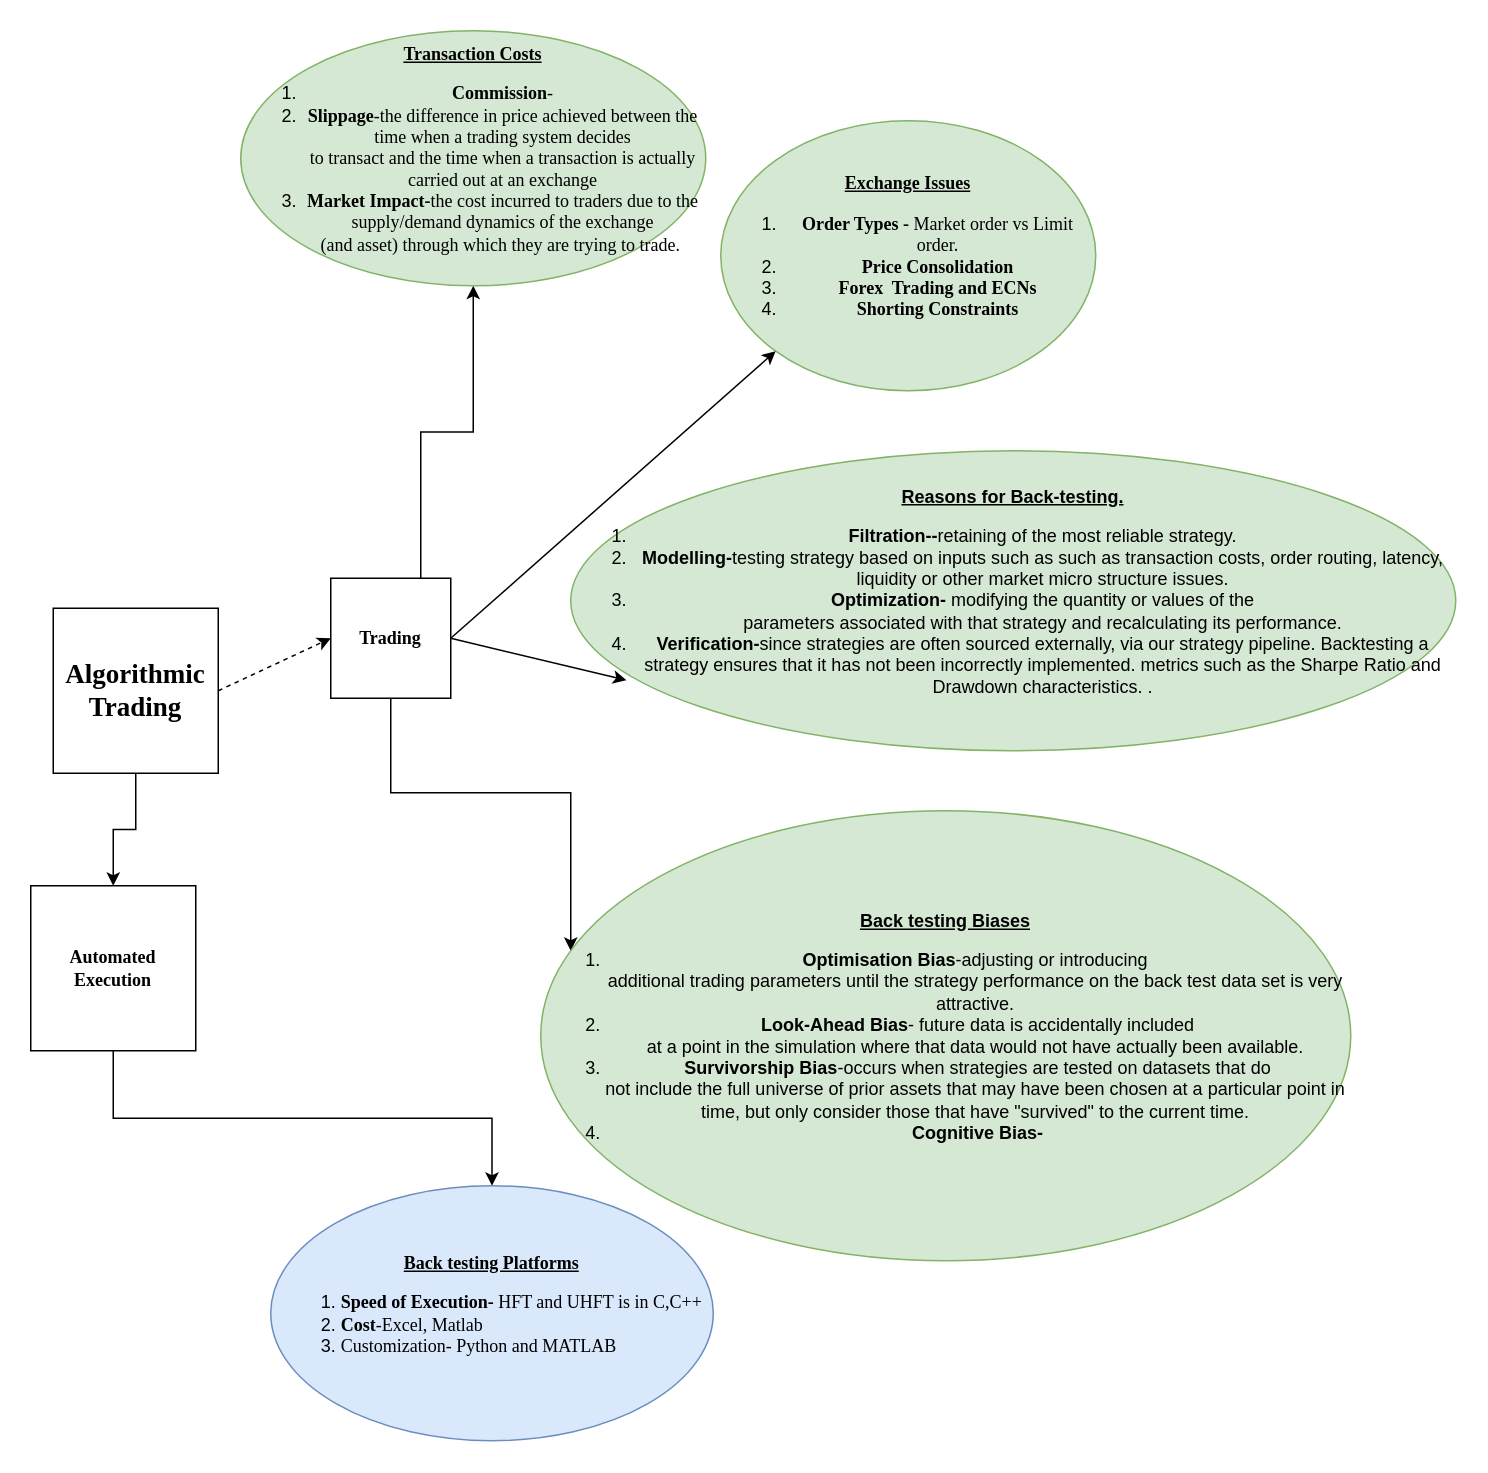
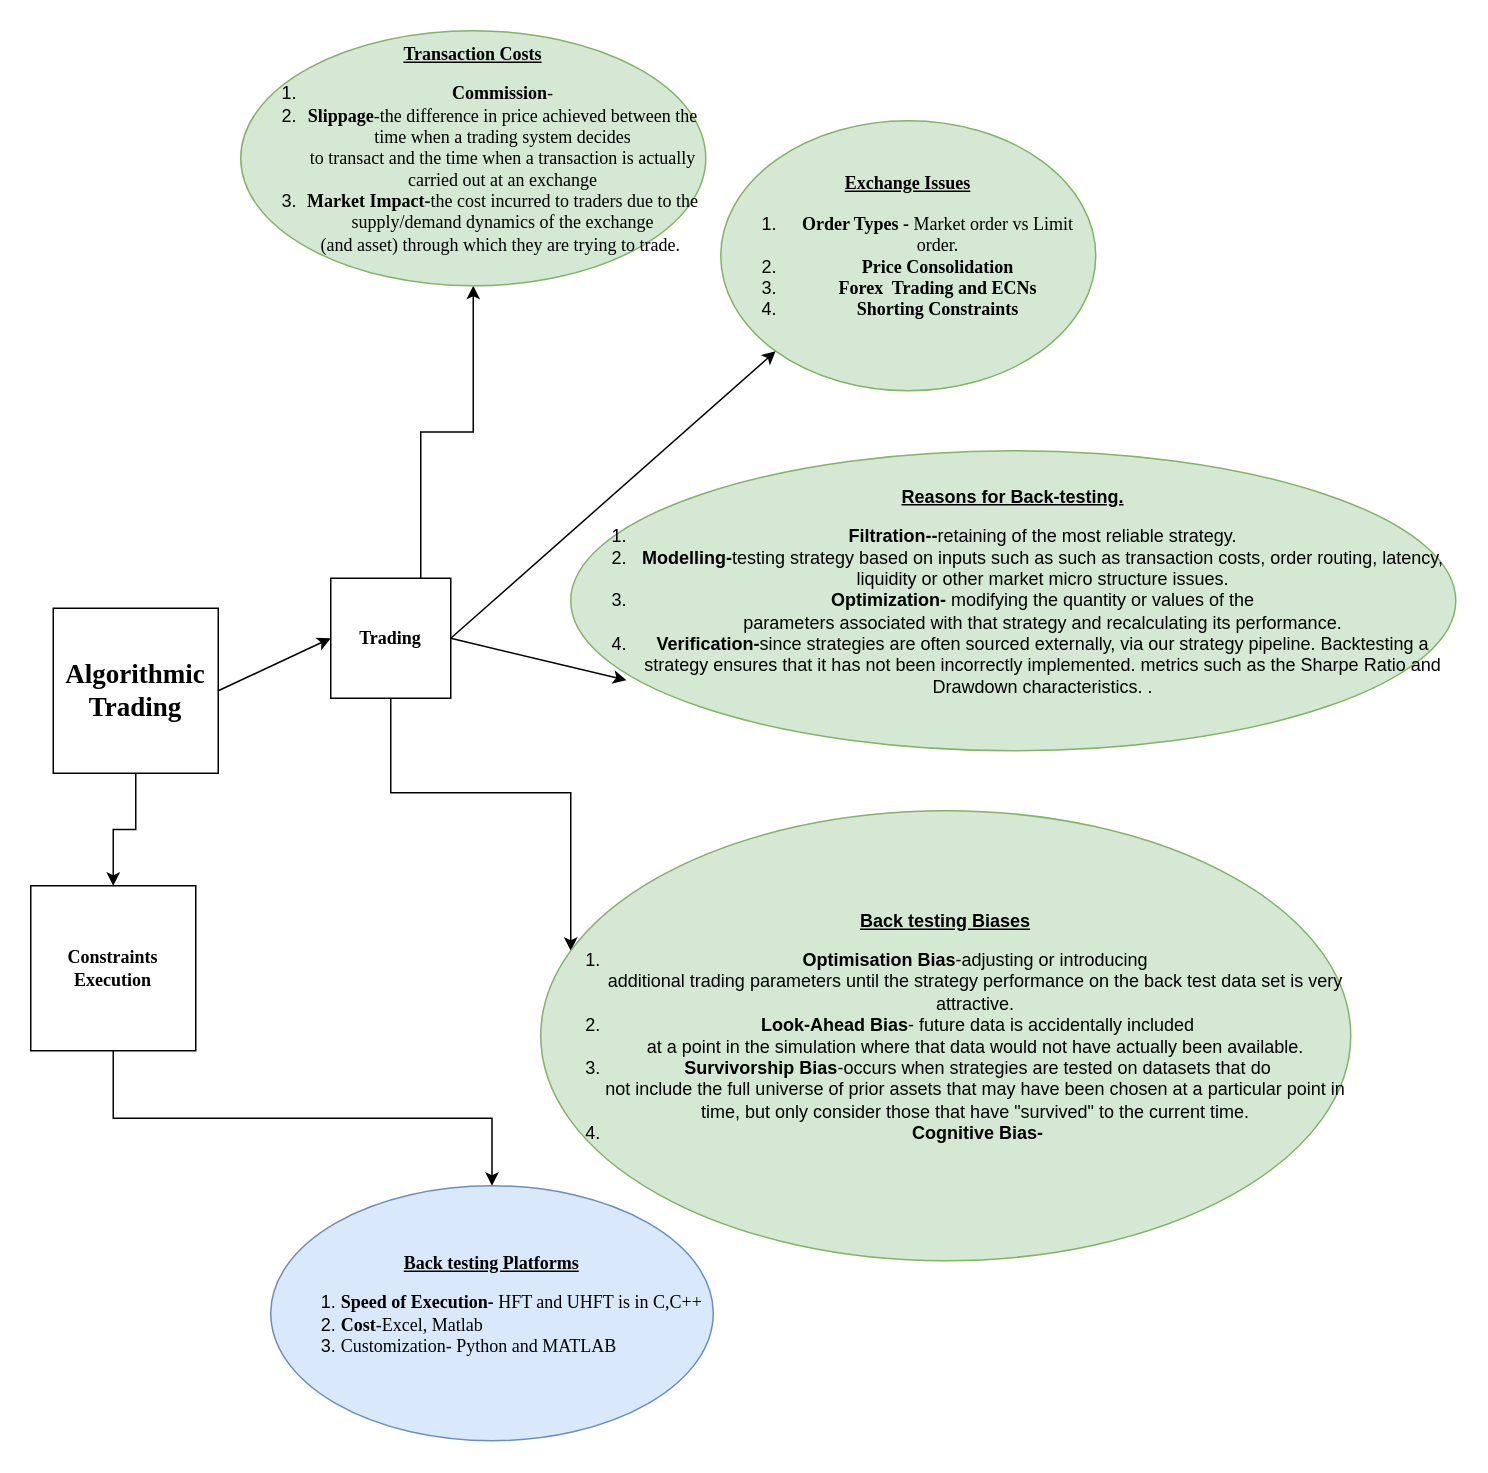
  <mxCell id="0" />
  <mxCell id="1" parent="0" />
  <mxCell id="2" style="edgeStyle=orthogonalEdgeStyle;rounded=0;orthogonalLoop=1;jettySize=auto;html=1;exitX=0.5;exitY=1;exitDx=0;exitDy=0;entryX=0.5;entryY=0;entryDx=0;entryDy=0;" edge="1" parent="1" source="3" target="15"><mxGeometry relative="1" as="geometry" /></mxCell>
  <mxCell id="3" value="&lt;b&gt;&lt;font face=&quot;Garamond&quot; style=&quot;font-size: 18px;&quot;&gt;Algorithmic Trading&lt;/font&gt;&lt;/b&gt;" style="whiteSpace=wrap;html=1;aspect=fixed;" vertex="1" parent="1"><mxGeometry x="35" y="405" width="110" height="110" as="geometry" /></mxCell>
- <mxCell id="4" value="" style="endArrow=classic;html=1;rounded=0;exitX=1;exitY=0.5;exitDx=0;exitDy=0;entryX=0;entryY=0.5;entryDx=0;entryDy=0;dashed=1;" edge="1" parent="1" source="3" target="7"><mxGeometry width="50" height="50" relative="1" as="geometry"><mxPoint x="-310" y="520" as="sourcePoint" /><mxPoint x="-140" y="500" as="targetPoint" /></mxGeometry></mxCell>
+ <mxCell id="4" value="" style="endArrow=classic;html=1;rounded=0;exitX=1;exitY=0.5;exitDx=0;exitDy=0;entryX=0;entryY=0.5;entryDx=0;entryDy=0;" edge="1" parent="1" source="3" target="7"><mxGeometry width="50" height="50" relative="1" as="geometry"><mxPoint x="-310" y="520" as="sourcePoint" /><mxPoint x="-140" y="500" as="targetPoint" /></mxGeometry></mxCell>
  <mxCell id="5" style="edgeStyle=orthogonalEdgeStyle;rounded=0;orthogonalLoop=1;jettySize=auto;html=1;exitX=0.75;exitY=0;exitDx=0;exitDy=0;entryX=0.5;entryY=1;entryDx=0;entryDy=0;" edge="1" parent="1" source="7" target="13"><mxGeometry relative="1" as="geometry" /></mxCell>
  <mxCell id="6" style="edgeStyle=orthogonalEdgeStyle;rounded=0;orthogonalLoop=1;jettySize=auto;html=1;exitX=0.5;exitY=1;exitDx=0;exitDy=0;" edge="1" parent="1" source="7" target="8"><mxGeometry relative="1" as="geometry"><Array as="points"><mxPoint x="260" y="528" /><mxPoint x="380" y="528" /></Array></mxGeometry></mxCell>
  <mxCell id="7" value="&lt;b&gt;&lt;font face=&quot;Garamond&quot;&gt;Trading&lt;/font&gt;&lt;/b&gt;" style="whiteSpace=wrap;html=1;aspect=fixed;" vertex="1" parent="1"><mxGeometry x="220" y="385" width="80" height="80" as="geometry" /></mxCell>
  <mxCell id="8" value="&lt;b&gt;&lt;u&gt;Back testing Biases&lt;/u&gt;&lt;/b&gt;&lt;div&gt;&lt;ol&gt;&lt;li&gt;&lt;b&gt;Optimisation Bias&lt;/b&gt;-adjusting or introducing&lt;br&gt;additional trading parameters until the strategy performance on the back test data set is very&lt;br&gt;attractive. &lt;/li&gt;&lt;li&gt;&amp;nbsp;&lt;b&gt;Look-Ahead Bias&lt;/b&gt;- future data is accidentally included&lt;br&gt;at a point in the simulation where that data would not have actually been available.&lt;/li&gt;&lt;li&gt;&amp;nbsp;&lt;b&gt;Survivorship Bias&lt;/b&gt;-occurs when strategies are tested on datasets that do&lt;br&gt;not include the full universe of prior assets that may have been chosen at a particular point in&lt;br&gt;time, but only consider those that have &quot;survived&quot; to the current time.&lt;/li&gt;&lt;li&gt;&lt;b&gt;&amp;nbsp;Cognitive Bias-&lt;/b&gt;&lt;/li&gt;&lt;/ol&gt;&lt;/div&gt;" style="ellipse;whiteSpace=wrap;html=1;fillColor=#d5e8d4;strokeColor=#82b366;" vertex="1" parent="1"><mxGeometry x="360" y="540" width="540" height="300" as="geometry" /></mxCell>
  <mxCell id="9" value="&lt;b&gt;&lt;u&gt;Reasons for Back-testing.&lt;/u&gt;&lt;/b&gt;&lt;div&gt;&lt;ol&gt;&lt;li&gt;&lt;b&gt;Filtration--&lt;/b&gt;retaining of the most reliable strategy.&lt;/li&gt;&lt;li&gt;&lt;b&gt;Modelling-&lt;/b&gt;testing strategy based on inputs such as&amp;nbsp;such as transaction costs, order routing, latency, liquidity or other market micro structure issues.&lt;/li&gt;&lt;li&gt;&lt;b&gt;Optimization-&lt;/b&gt; modifying the quantity or values of the&lt;br&gt;parameters associated with that strategy and recalculating its performance.&lt;/li&gt;&lt;li&gt;&lt;b&gt;Verification-&lt;/b&gt;since strategies are often sourced externally, via our strategy pipeline. Backtesting a strategy ensures that it has not been incorrectly implemented. metrics such as the Sharpe Ratio and Drawdown characteristics. .&lt;/li&gt;&lt;/ol&gt;&lt;/div&gt;" style="ellipse;whiteSpace=wrap;html=1;fillColor=#d5e8d4;strokeColor=#82b366;" vertex="1" parent="1"><mxGeometry x="380" y="300" width="590" height="200" as="geometry" /></mxCell>
  <mxCell id="10" value="" style="endArrow=classic;html=1;rounded=0;entryX=0.063;entryY=0.765;entryDx=0;entryDy=0;entryPerimeter=0;exitX=1;exitY=0.5;exitDx=0;exitDy=0;" edge="1" parent="1" source="7" target="9"><mxGeometry width="50" height="50" relative="1" as="geometry"><mxPoint x="-100" y="510" as="sourcePoint" /><mxPoint x="20" y="480" as="targetPoint" /></mxGeometry></mxCell>
  <mxCell id="11" value="&lt;b&gt;&lt;font face=&quot;Garamond&quot;&gt;&lt;u&gt;Exchange Issues&lt;/u&gt;&lt;/font&gt;&lt;/b&gt;&lt;div&gt;&lt;ol&gt;&lt;li&gt;&lt;font style=&quot;&quot; face=&quot;Garamond&quot;&gt;&lt;b&gt;Order Types - &lt;/b&gt;Market order vs Limit order.&lt;/font&gt;&lt;/li&gt;&lt;li&gt;&lt;font face=&quot;Garamond&quot;&gt;&lt;b&gt;Price Consolidation&lt;/b&gt;&lt;/font&gt;&lt;/li&gt;&lt;li&gt;&lt;font face=&quot;Garamond&quot;&gt;&lt;b&gt;Forex&amp;nbsp; Trading and ECNs&lt;/b&gt;&lt;/font&gt;&lt;/li&gt;&lt;li&gt;&lt;font style=&quot;&quot; face=&quot;Garamond&quot;&gt;&lt;b&gt;Shorting Constraints&lt;/b&gt;&lt;/font&gt;&lt;/li&gt;&lt;/ol&gt;&lt;/div&gt;" style="ellipse;whiteSpace=wrap;html=1;fillColor=#d5e8d4;strokeColor=#82b366;" vertex="1" parent="1"><mxGeometry x="480" y="80" width="250" height="180" as="geometry" /></mxCell>
  <mxCell id="12" value="" style="endArrow=classic;html=1;rounded=0;entryX=0;entryY=1;entryDx=0;entryDy=0;exitX=1;exitY=0.5;exitDx=0;exitDy=0;" edge="1" parent="1" source="7" target="11"><mxGeometry width="50" height="50" relative="1" as="geometry"><mxPoint x="-100" y="510" as="sourcePoint" /><mxPoint x="-130" y="470" as="targetPoint" /></mxGeometry></mxCell>
  <mxCell id="13" value="&lt;b&gt;&lt;u&gt;&lt;font face=&quot;Garamond&quot;&gt;Transaction Costs&lt;/font&gt;&lt;/u&gt;&lt;/b&gt;&lt;div&gt;&lt;ol&gt;&lt;li&gt;&lt;font face=&quot;Garamond&quot;&gt;&lt;b&gt;Commission&lt;/b&gt;-&lt;/font&gt;&lt;/li&gt;&lt;li&gt;&lt;font face=&quot;WDNwBDxoStAmNleH2RaQ&quot;&gt;&lt;b&gt;Slippage&lt;/b&gt;-the difference in price achieved between the time when a trading system decides&lt;br&gt;to transact and the time when a transaction is actually carried out at an exchange&lt;/font&gt;&lt;/li&gt;&lt;li&gt;&lt;font face=&quot;WDNwBDxoStAmNleH2RaQ&quot;&gt;&lt;b&gt;Market Impact-&lt;/b&gt;the cost incurred to traders due to the supply/demand dynamics of the exchange&lt;br&gt;(and asset) through which they are trying to trade.&amp;nbsp;&lt;/font&gt;&lt;/li&gt;&lt;/ol&gt;&lt;/div&gt;" style="ellipse;whiteSpace=wrap;html=1;fillColor=#d5e8d4;strokeColor=#82b366;" vertex="1" parent="1"><mxGeometry x="160" y="20" width="310" height="170" as="geometry" /></mxCell>
  <mxCell id="14" style="edgeStyle=orthogonalEdgeStyle;rounded=0;orthogonalLoop=1;jettySize=auto;html=1;exitX=0.5;exitY=1;exitDx=0;exitDy=0;" edge="1" parent="1" source="15" target="16"><mxGeometry relative="1" as="geometry" /></mxCell>
- <mxCell id="15" value="&lt;font face=&quot;Garamond&quot;&gt;&lt;b&gt;Automated Execution&lt;/b&gt;&lt;/font&gt;" style="whiteSpace=wrap;html=1;aspect=fixed;" vertex="1" parent="1"><mxGeometry x="20" y="590" width="110" height="110" as="geometry" /></mxCell>
+ <mxCell id="15" value="&lt;font face=&quot;Garamond&quot;&gt;&lt;b&gt;Constraints Execution&lt;/b&gt;&lt;/font&gt;" style="whiteSpace=wrap;html=1;aspect=fixed;" vertex="1" parent="1"><mxGeometry x="20" y="590" width="110" height="110" as="geometry" /></mxCell>
  <mxCell id="16" value="&lt;b&gt;&lt;font face=&quot;Garamond&quot;&gt;&lt;u&gt;Back testing Platforms&lt;/u&gt;&lt;/font&gt;&lt;/b&gt;&lt;div&gt;&lt;ol&gt;&lt;li style=&quot;text-align: left;&quot;&gt;&lt;font face=&quot;Garamond&quot;&gt;&lt;b&gt;Speed of Execution-&amp;nbsp;&lt;/b&gt;HFT and UHFT is in C,C++&lt;/font&gt;&lt;/li&gt;&lt;li style=&quot;text-align: left;&quot;&gt;&lt;font face=&quot;Garamond&quot;&gt;&lt;b&gt;Cost&lt;/b&gt;-Excel, Matlab&lt;/font&gt;&lt;/li&gt;&lt;li style=&quot;text-align: left;&quot;&gt;&lt;font face=&quot;Garamond&quot;&gt;Customization- Python and MATLAB&lt;br&gt;&lt;/font&gt;&lt;/li&gt;&lt;/ol&gt;&lt;/div&gt;" style="ellipse;whiteSpace=wrap;html=1;fillColor=#dae8fc;strokeColor=#6c8ebf;" vertex="1" parent="1"><mxGeometry x="180" y="790" width="295" height="170" as="geometry" /></mxCell>
